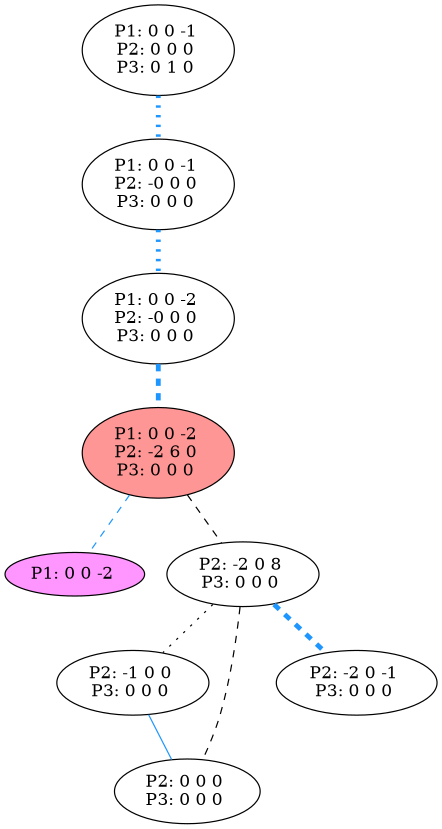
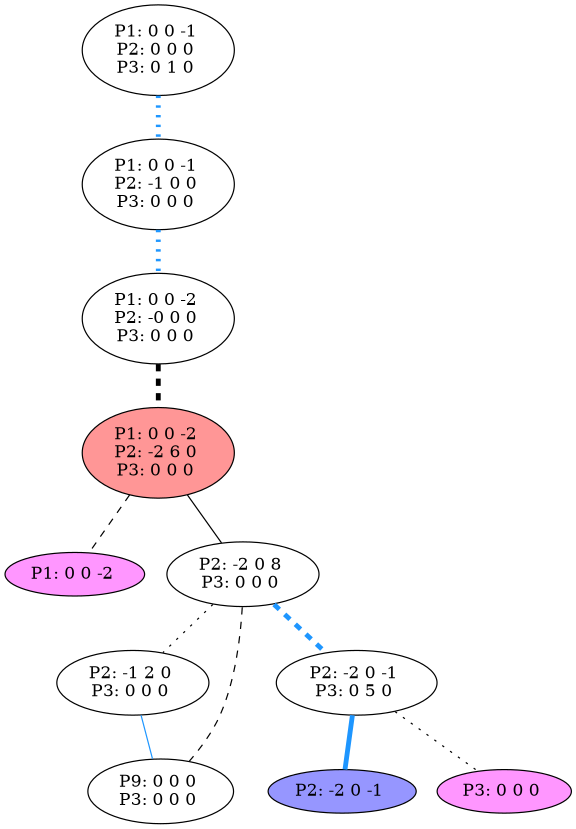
  graph {
    color=black
    edge [color="#1E96FF" style=dotted]
    n1 [label="P1: 0 0 -1 \nP2: 0 0 0 \nP3: 0 1 0 \n"]
-   n2 [label="P1: 0 0 -1 \nP2: -0 0 0 \nP3: 0 0 0 \n"]
+   n2 [label="P1: 0 0 -1 \nP2: -1 0 0 \nP3: 0 0 0 \n"]
    n3 [label="P1: 0 0 -2 \nP2: -0 0 0 \nP3: 0 0 0 \n"]
    n4 [fillcolor="#FF9696" label="P1: 0 0 -2 \nP2: -2 6 0 \nP3: 0 0 0 \n" style=filled]
    n5 [fillcolor="#FF96FF" label="P1: 0 0 -2 \n" style=filled]
    n6 [label="P2: -2 0 8 \nP3: 0 0 0 \n"]
-   n7 [label="P2: -1 0 0 \nP3: 0 0 0 \n"]
-   n8 [label="P2: 0 0 0 \nP3: 0 0 0 \n"]
-   n9 [label="P2: -2 0 -1 \nP3: 0 0 0 \n"]
+   n7 [label="P2: -1 2 0 \nP3: 0 0 0 \n"]
+   n8 [label="P9: 0 0 0 \nP3: 0 0 0 \n"]
+   n9 [label="P2: -2 0 -1 \nP3: 0 5 0 \n"]
+   n10 [fillcolor="#9696FF" label="P2: -2 0 -1 \n" style=filled]
+   n11 [fillcolor="#FF96FF" label="P3: 0 0 0 \n" style=filled]
    n1 -- n2 [penwidth=4.0]
    n2 -- n3 [penwidth=4.0]
-   n3 -- n4 [penwidth=4.0 style=dashed]
-   n4 -- n5 [style=dashed]
-   n4 -- n6 [color=black style=dashed]
+   n3 -- n4 [color=black penwidth=4.0 style=dashed]
+   n4 -- n5 [color=black style=dashed]
+   n4 -- n6 [color=black style=solid]
    n6 -- n7 [color=black]
    n6 -- n8 [color=black style=dashed]
    n6 -- n9 [penwidth=4.0 style=dashed]
    n7 -- n8 [style=solid]
+   n9 -- n10 [penwidth=4.0 style=solid]
+   n9 -- n11 [color=black]
  }
